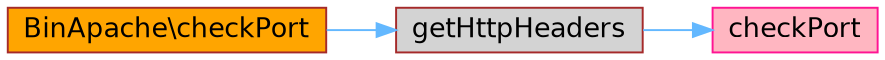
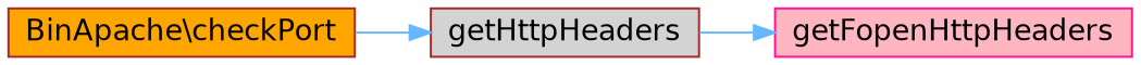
  digraph {
    rankdir=RL
    node [color=brown fontname=Helvetica fontsize=14 shape=box style=filled]
    edge [color=steelblue1 dir=back fontname=Helvetica fontsize=14 labelfontname=Helvetica labelfontsize=14 style=solid]
-   n1 [color=deeppink fillcolor=lightpink fontcolor=black height=0.2 label=checkPort width=0.4]
+   n1 [color=deeppink fillcolor=lightpink fontcolor=black height=0.2 label=getFopenHttpHeaders width=0.4]
    n2 [fillcolor=lightgrey height=0.2 label=getHttpHeaders width=0.4]
    n3 [fillcolor=orange height=0.2 label="BinApache\\checkPort" width=0.4]
    n1 -> n2
    n2 -> n3
  }
